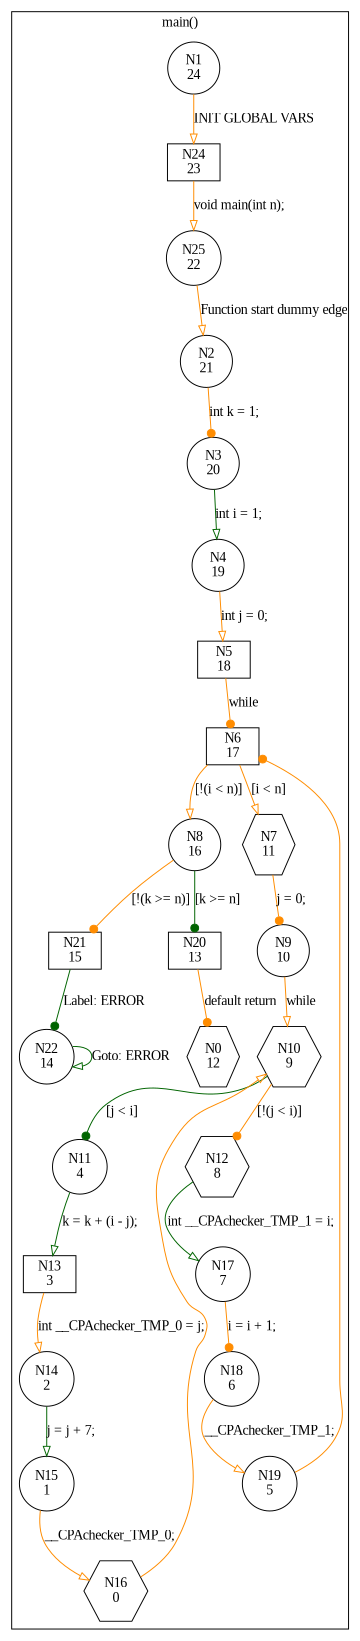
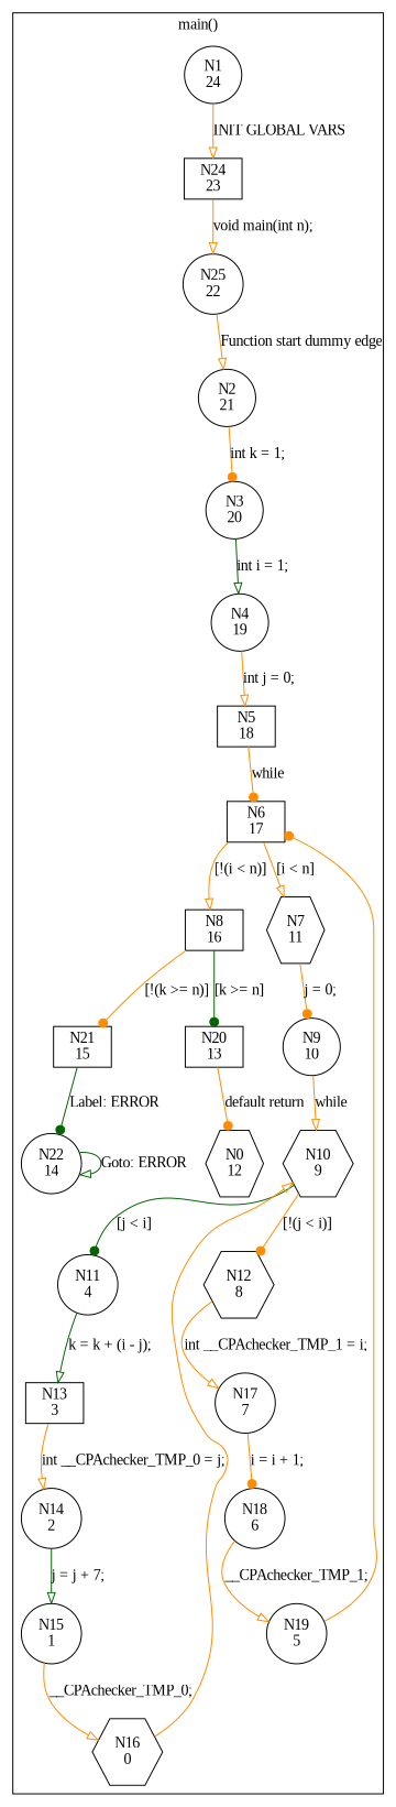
  digraph {
    fontname="Liberation Serif"
    node [fontname="Liberation Serif" shape=circle]
    edge [arrowhead=onormal color=darkorange fontname="Liberation Serif"]
    n1 [label="N1\n24"]
    n2 [label="N24\n23" shape=box]
    n3 [label="N25\n22"]
    n4 [label="N2\n21"]
    n5 [label="N3\n20"]
    n6 [label="N4\n19"]
    n7 [label="N5\n18" shape=box]
    n8 [label="N6\n17" shape=box]
-   n9 [label="N8\n16"]
+   n9 [label="N8\n16" shape=box]
    n10 [label="N7\n11" shape=hexagon]
    n11 [label="N21\n15" shape=box]
    n12 [label="N20\n13" shape=box]
    n13 [label="N22\n14"]
    n14 [label="N0\n12" shape=hexagon]
    n15 [label="N9\n10"]
    n16 [label="N10\n9" shape=hexagon]
    n17 [label="N12\n8" shape=hexagon]
    n18 [label="N11\n4"]
    n19 [label="N17\n7"]
    n20 [label="N18\n6"]
    n21 [label="N19\n5"]
    n22 [label="N13\n3" shape=box]
    n23 [label="N14\n2"]
    n24 [label="N15\n1"]
    n25 [label="N16\n0" shape=hexagon]
    subgraph cluster_1 {
      label="main()"
      n1
      n2
      n3
      n4
      n5
      n6
      n7
      n8
      n9
      n10
      n11
      n12
      n13
      n14
      n15
      n16
      n17
      n18
      n19
      n20
      n21
      n22
      n23
      n24
      n25
    }
    n1 -> n2 [label="INIT GLOBAL VARS"]
    n2 -> n3 [label="void main(int n);"]
    n3 -> n4 [label="Function start dummy edge"]
    n4 -> n5 [arrowhead=dot label="int k = 1;"]
    n5 -> n6 [color=darkgreen label="int i = 1;"]
    n6 -> n7 [label="int j = 0;"]
    n7 -> n8 [arrowhead=dot label=while]
    n8 -> n9 [label="[!(i < n)]"]
    n8 -> n10 [label="[i < n]"]
    n9 -> n11 [arrowhead=dot label="[!(k >= n)]"]
    n9 -> n12 [arrowhead=dot color=darkgreen label="[k >= n]"]
    n10 -> n15 [arrowhead=dot label="j = 0;"]
    n11 -> n13 [arrowhead=dot color=darkgreen label="Label: ERROR"]
    n12 -> n14 [arrowhead=dot label="default return"]
    n13 -> n13 [color=darkgreen label="Goto: ERROR"]
    n15 -> n16 [label=while]
    n16 -> n17 [arrowhead=dot label="[!(j < i)]"]
    n16 -> n18 [arrowhead=dot color=darkgreen label="[j < i]"]
-   n17 -> n19 [color=darkgreen label="int __CPAchecker_TMP_1 = i;"]
+   n17 -> n19 [label="int __CPAchecker_TMP_1 = i;"]
    n18 -> n22 [color=darkgreen label="k = k + (i - j);"]
    n19 -> n20 [arrowhead=dot label="i = i + 1;"]
    n20 -> n21 [label="__CPAchecker_TMP_1;"]
    n21 -> n8 [arrowhead=dot]
    n22 -> n23 [label="int __CPAchecker_TMP_0 = j;"]
    n23 -> n24 [color=darkgreen label="j = j + 7;"]
    n24 -> n25 [label="__CPAchecker_TMP_0;"]
    n25 -> n16
  }
